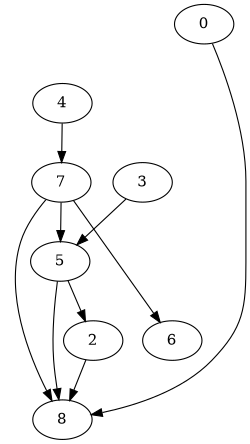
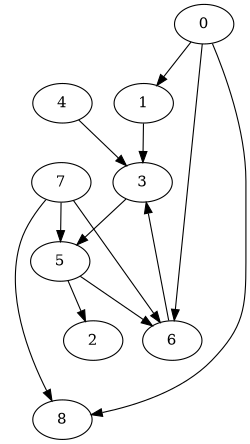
  digraph {
    0
+   1
    6
    8
    3
    2
    5
    4
    7
+   0 -> 1
+   0 -> 6
    0 -> 8
+   1 -> 3
+   6 -> 3
    3 -> 5
-   2 -> 8
-   5 -> 8
+   5 -> 6
    5 -> 2
-   4 -> 7
+   4 -> 3
    7 -> 6
    7 -> 8
    7 -> 5
  }
